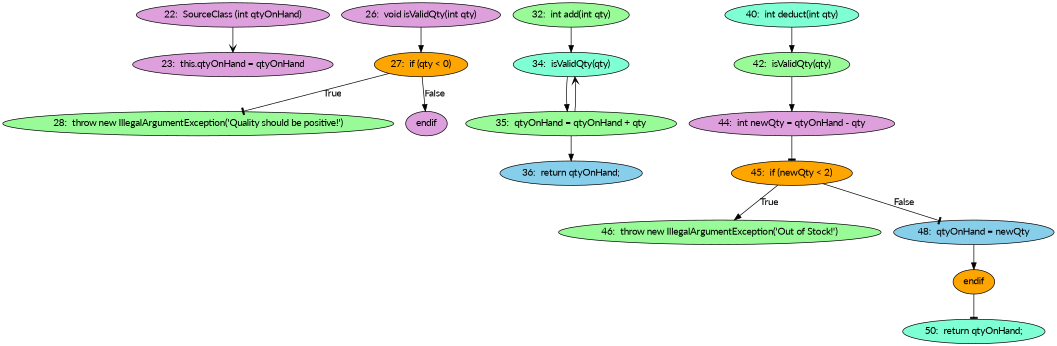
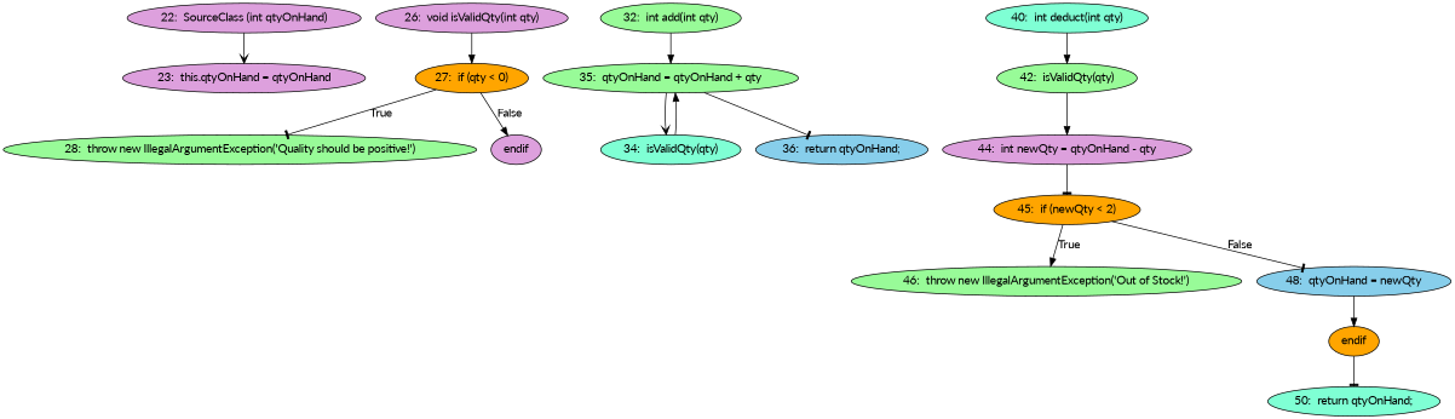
  digraph {
    fontname=Lato
    node [fillcolor=plum fontname=Lato style=filled]
    edge [arrowhead=normal fontname=Lato]
    n1 [label="22:  SourceClass (int qtyOnHand)"]
    n2 [label="23:  this.qtyOnHand = qtyOnHand"]
    n3 [label="26:  void isValidQty(int qty)"]
    n4 [fillcolor=orange label="27:  if (qty < 0)"]
    n5 [fillcolor=palegreen label="28:  throw new IllegalArgumentException('Quality should be positive!')"]
    n6 [label=endif]
    n7 [fillcolor=palegreen label="32:  int add(int qty)"]
    n8 [fillcolor=aquamarine label="34:  isValidQty(qty)"]
    n9 [fillcolor=palegreen label="35:  qtyOnHand = qtyOnHand + qty"]
    n10 [fillcolor=skyblue label="36:  return qtyOnHand;"]
    n11 [fillcolor=aquamarine label="40:  int deduct(int qty)"]
    n12 [fillcolor=palegreen label="42:  isValidQty(qty)"]
    n13 [label="44:  int newQty = qtyOnHand - qty"]
    n14 [fillcolor=orange label="45:  if (newQty < 2)"]
    n15 [fillcolor=palegreen label="46:  throw new IllegalArgumentException('Out of Stock!')"]
    n16 [fillcolor=skyblue label="48:  qtyOnHand = newQty"]
    n17 [fillcolor=orange label=endif]
    n18 [fillcolor=aquamarine label="50:  return qtyOnHand;"]
    n1 -> n2 [arrowhead=vee]
    n3 -> n4
    n4 -> n5 [arrowhead=tee label=True]
    n4 -> n6 [label=False]
-   n7 -> n8
+   n7 -> n9
    n8 -> n9
    n9 -> n8 [arrowhead=vee]
-   n9 -> n10
+   n9 -> n10 [arrowhead=tee]
    n11 -> n12
    n12 -> n13
    n13 -> n14 [arrowhead=tee]
    n14 -> n15 [label=True]
    n14 -> n16 [arrowhead=tee label=False]
    n16 -> n17
    n17 -> n18 [arrowhead=tee]
  }
